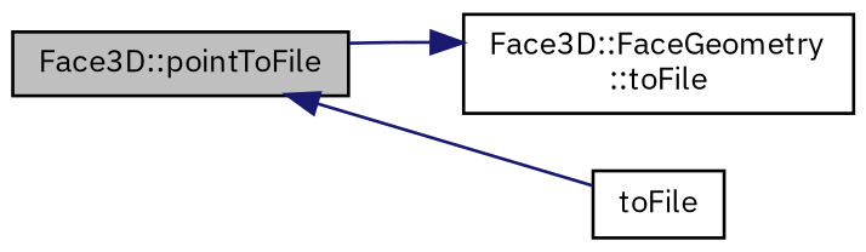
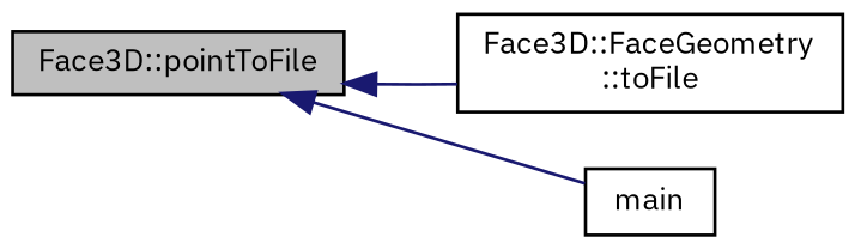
  digraph {
    fontname="IBM Plex Sans"
    rankdir=LR
    node [color=black fillcolor=white fontname="IBM Plex Sans" fontsize=10 shape=record style=filled]
    edge [color=midnightblue dir=back fontname="IBM Plex Sans" fontsize=10 labelfontname=Helvetica labelfontsize=10 style=solid]
    n1 [fillcolor=grey75 fontcolor=black height=0.2 label="Face3D::pointToFile" width=0.4]
    n2 [height=0.2 label="Face3D::FaceGeometry\l::toFile" width=0.4]
-   n3 [height=0.2 label=toFile width=0.4]
-   n2 -> n1
+   n3 [height=0.2 label=main width=0.4]
+   n1 -> n2
    n1 -> n3
  }
